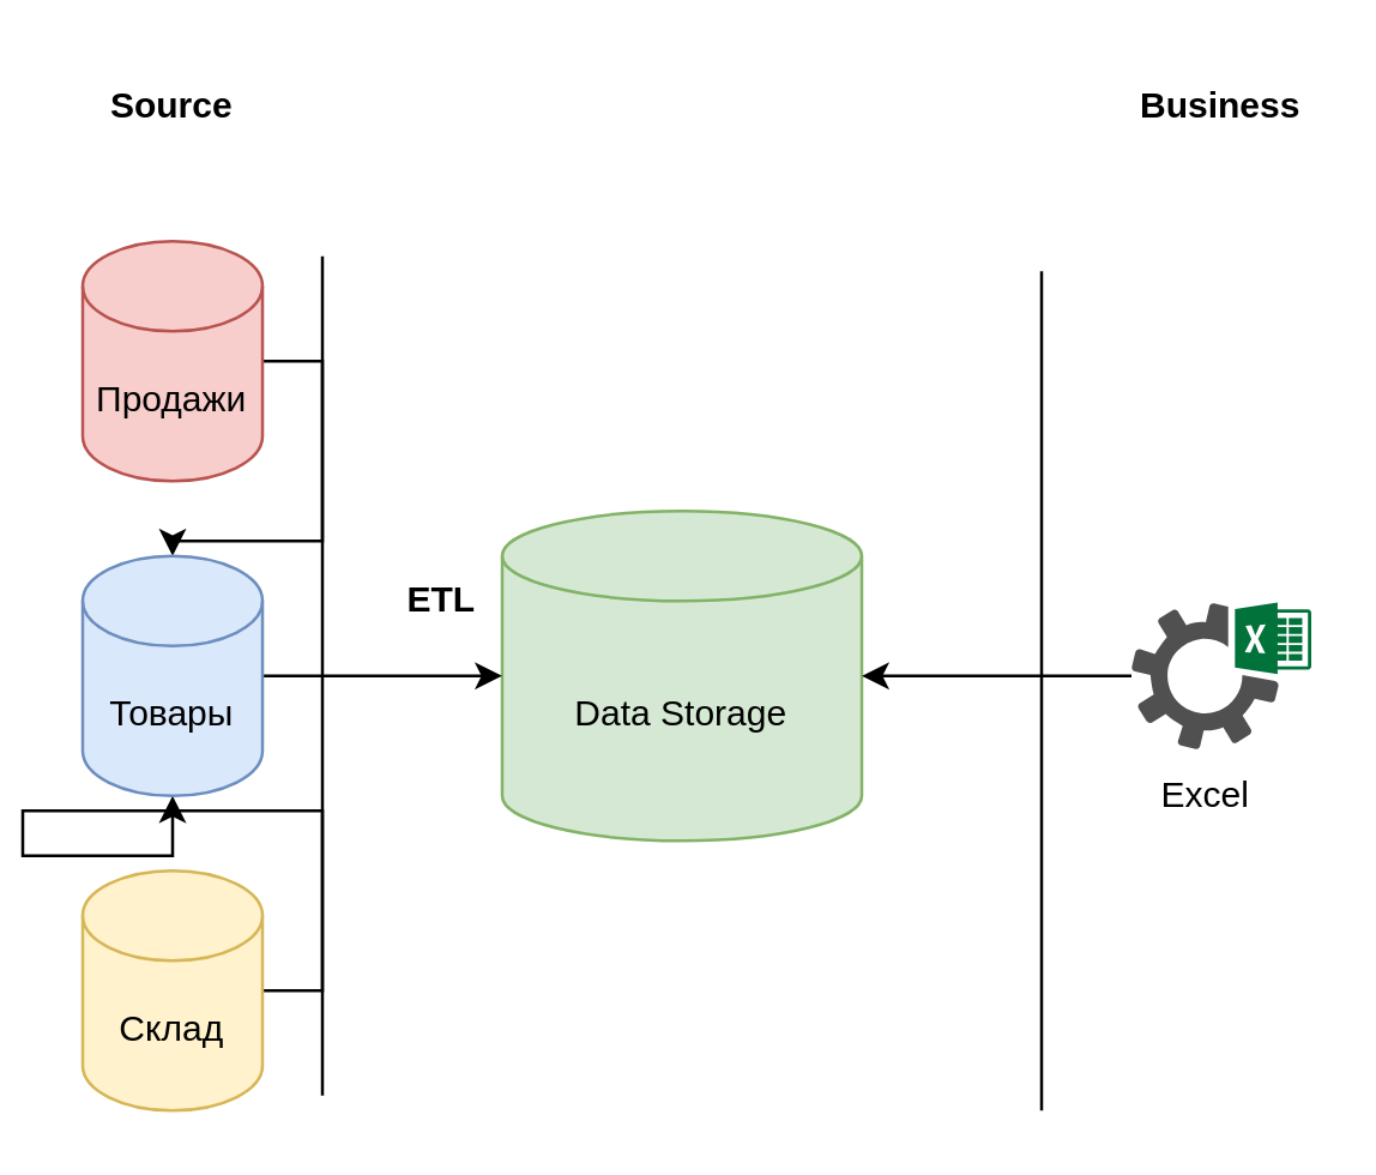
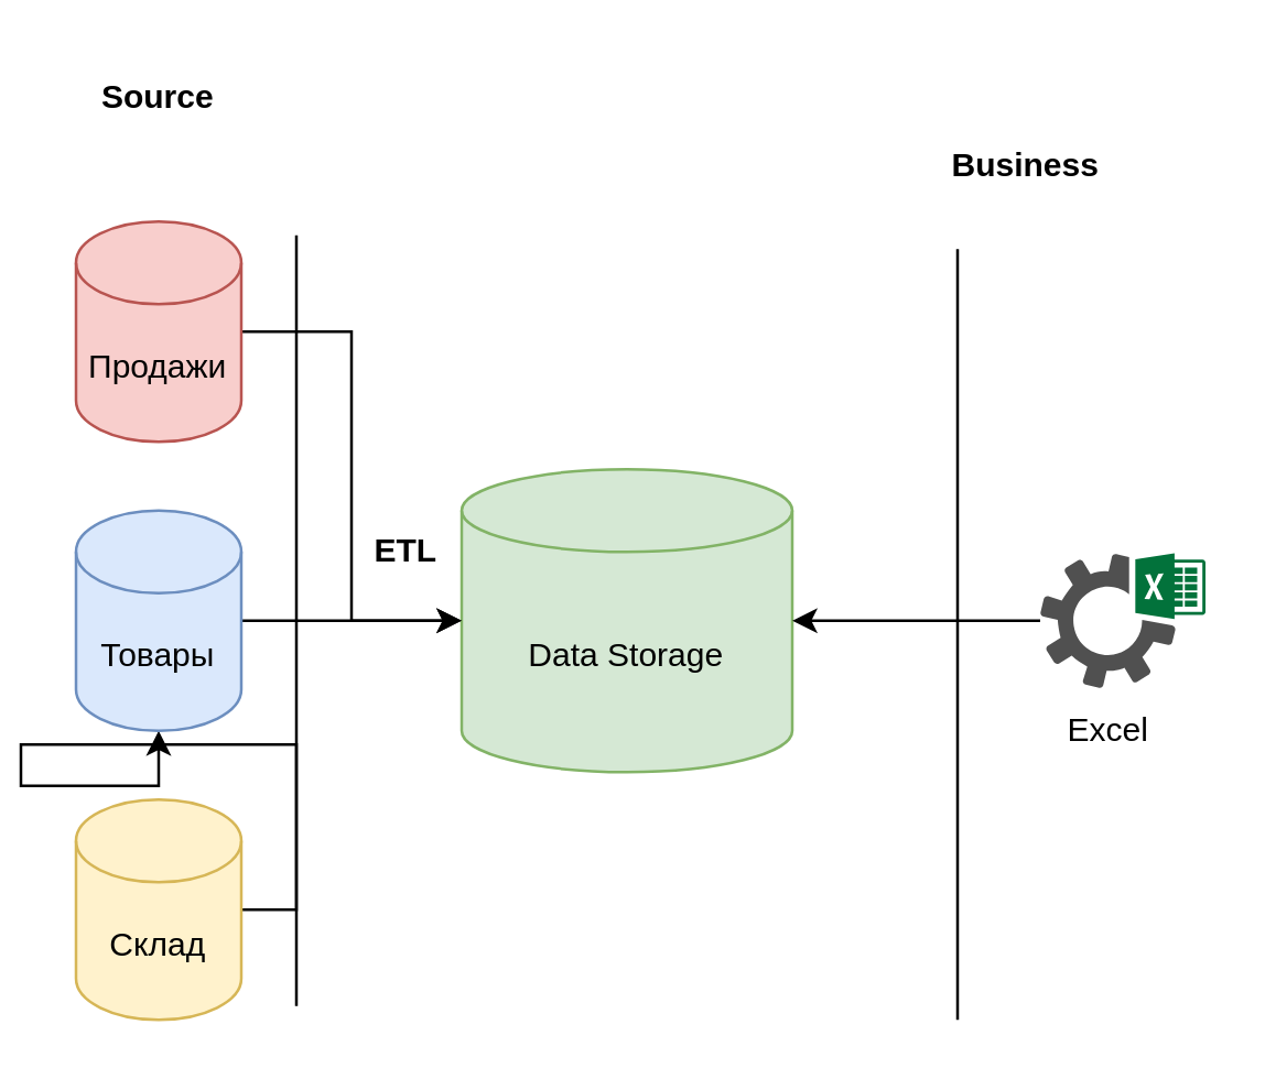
  <mxCell id="0" />
  <mxCell id="1" parent="0" />
  <mxCell id="2" value="Data Storage" style="shape=cylinder3;whiteSpace=wrap;html=1;boundedLbl=1;backgroundOutline=1;size=15;fillColor=#d5e8d4;strokeColor=#82b366;" vertex="1" parent="1"><mxGeometry x="160" y="170" width="120" height="110" as="geometry" /></mxCell>
  <mxCell id="3" value="" style="endArrow=none;html=1;rounded=0;" edge="1" parent="1"><mxGeometry width="50" height="50" relative="1" as="geometry"><mxPoint x="100" y="365" as="sourcePoint" /><mxPoint x="100" y="85" as="targetPoint" /></mxGeometry></mxCell>
  <mxCell id="4" value="" style="endArrow=none;html=1;rounded=0;" edge="1" parent="1"><mxGeometry width="50" height="50" relative="1" as="geometry"><mxPoint x="340" y="370" as="sourcePoint" /><mxPoint x="340" y="90" as="targetPoint" /></mxGeometry></mxCell>
  <mxCell id="5" value="Source&lt;br&gt;" style="text;html=1;strokeColor=none;fillColor=none;align=center;verticalAlign=middle;whiteSpace=wrap;rounded=0;fontStyle=1" vertex="1" parent="1"><mxGeometry x="20" y="20" width="60" height="30" as="geometry" /></mxCell>
- <mxCell id="6" value="Business" style="text;html=1;strokeColor=none;fillColor=none;align=center;verticalAlign=middle;whiteSpace=wrap;rounded=0;fontStyle=1" vertex="1" parent="1"><mxGeometry x="370" y="20" width="60" height="30" as="geometry" /></mxCell>
+ <mxCell id="6" value="Business" style="text;html=1;strokeColor=none;fillColor=none;align=center;verticalAlign=middle;whiteSpace=wrap;rounded=0;fontStyle=1" vertex="1" parent="1"><mxGeometry x="335" y="45" width="60" height="30" as="geometry" /></mxCell>
  <mxCell id="7" value="" style="edgeStyle=orthogonalEdgeStyle;rounded=0;orthogonalLoop=1;jettySize=auto;html=1;" edge="1" parent="1" source="8" target="2"><mxGeometry relative="1" as="geometry" /></mxCell>
  <mxCell id="8" value="" style="sketch=0;pointerEvents=1;shadow=0;dashed=0;html=1;strokeColor=none;fillColor=#505050;labelPosition=center;verticalLabelPosition=bottom;verticalAlign=top;outlineConnect=0;align=center;shape=mxgraph.office.services.excel_services;" vertex="1" parent="1"><mxGeometry x="370" y="200.5" width="60" height="49" as="geometry" /></mxCell>
  <mxCell id="9" value="Excel" style="text;html=1;strokeColor=none;fillColor=none;align=center;verticalAlign=middle;whiteSpace=wrap;rounded=0;" vertex="1" parent="1"><mxGeometry x="360" y="249.5" width="70" height="30" as="geometry" /></mxCell>
- <mxCell id="10" style="edgeStyle=orthogonalEdgeStyle;rounded=0;orthogonalLoop=1;jettySize=auto;html=1;exitX=1;exitY=0.5;exitDx=0;exitDy=0;exitPerimeter=0;" edge="1" parent="1" source="11" target="15"><mxGeometry relative="1" as="geometry" /></mxCell>
+ <mxCell id="10" style="edgeStyle=orthogonalEdgeStyle;rounded=0;orthogonalLoop=1;jettySize=auto;html=1;exitX=1;exitY=0.5;exitDx=0;exitDy=0;exitPerimeter=0;entryX=0;entryY=0.5;entryDx=0;entryDy=0;entryPerimeter=0;" edge="1" parent="1" source="11" target="2"><mxGeometry relative="1" as="geometry" /></mxCell>
  <mxCell id="11" value="Продажи" style="shape=cylinder3;whiteSpace=wrap;html=1;boundedLbl=1;backgroundOutline=1;size=15;fillColor=#f8cecc;strokeColor=#b85450;" vertex="1" parent="1"><mxGeometry x="20" y="80" width="60" height="80" as="geometry" /></mxCell>
  <mxCell id="12" style="edgeStyle=orthogonalEdgeStyle;rounded=0;orthogonalLoop=1;jettySize=auto;html=1;exitX=1;exitY=0.5;exitDx=0;exitDy=0;exitPerimeter=0;" edge="1" parent="1" source="13" target="15"><mxGeometry relative="1" as="geometry" /></mxCell>
  <mxCell id="13" value="Склад" style="shape=cylinder3;whiteSpace=wrap;html=1;boundedLbl=1;backgroundOutline=1;size=15;fillColor=#fff2cc;strokeColor=#d6b656;" vertex="1" parent="1"><mxGeometry x="20" y="290" width="60" height="80" as="geometry" /></mxCell>
  <mxCell id="14" style="edgeStyle=orthogonalEdgeStyle;rounded=0;orthogonalLoop=1;jettySize=auto;html=1;exitX=1;exitY=0.5;exitDx=0;exitDy=0;exitPerimeter=0;" edge="1" parent="1" source="15"><mxGeometry relative="1" as="geometry"><mxPoint x="160" y="225" as="targetPoint" /></mxGeometry></mxCell>
  <mxCell id="15" value="Товары" style="shape=cylinder3;whiteSpace=wrap;html=1;boundedLbl=1;backgroundOutline=1;size=15;fillColor=#dae8fc;strokeColor=#6c8ebf;" vertex="1" parent="1"><mxGeometry x="20" y="185" width="60" height="80" as="geometry" /></mxCell>
  <mxCell id="16" value="ETL" style="text;html=1;strokeColor=none;fillColor=none;align=center;verticalAlign=middle;whiteSpace=wrap;rounded=0;fontStyle=1" vertex="1" parent="1"><mxGeometry x="110" y="185" width="60" height="30" as="geometry" /></mxCell>
